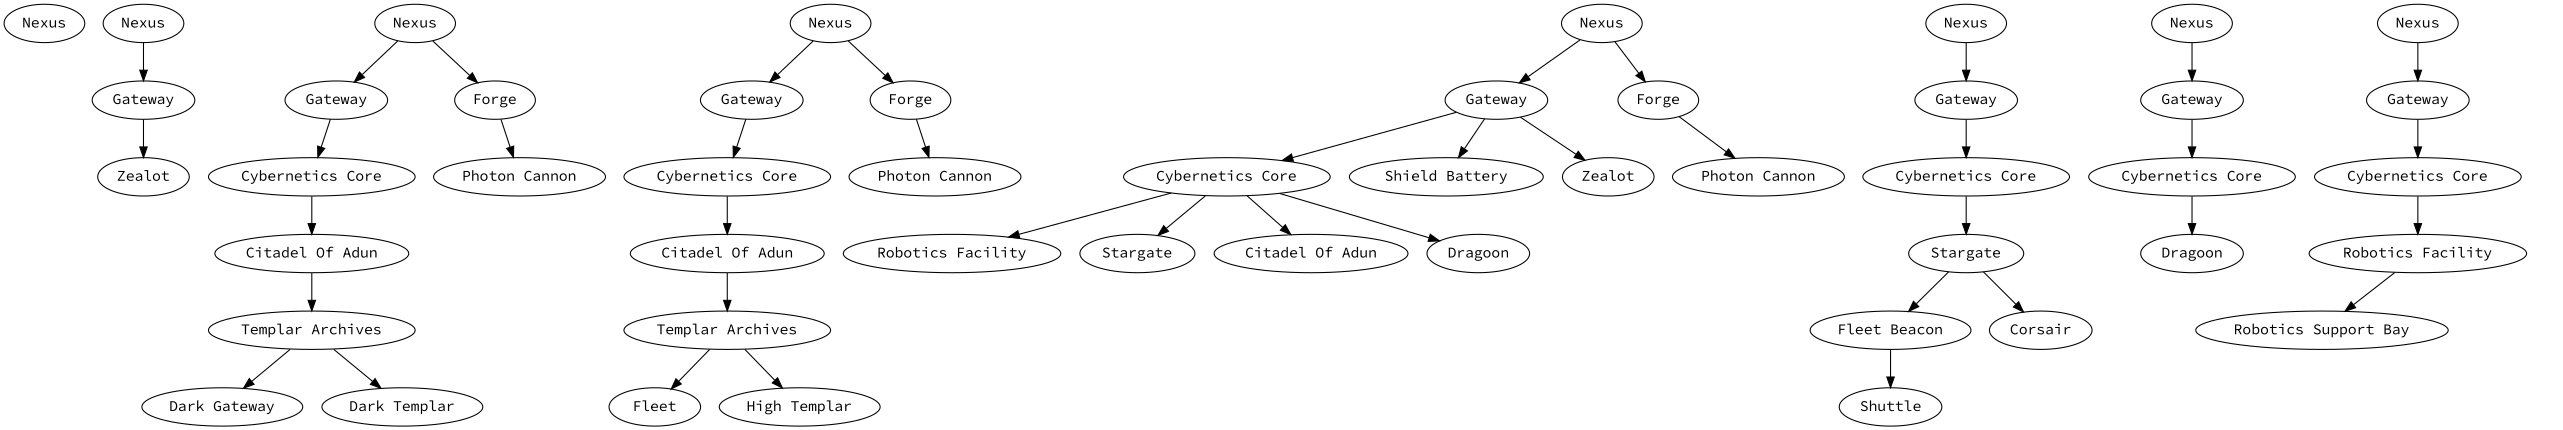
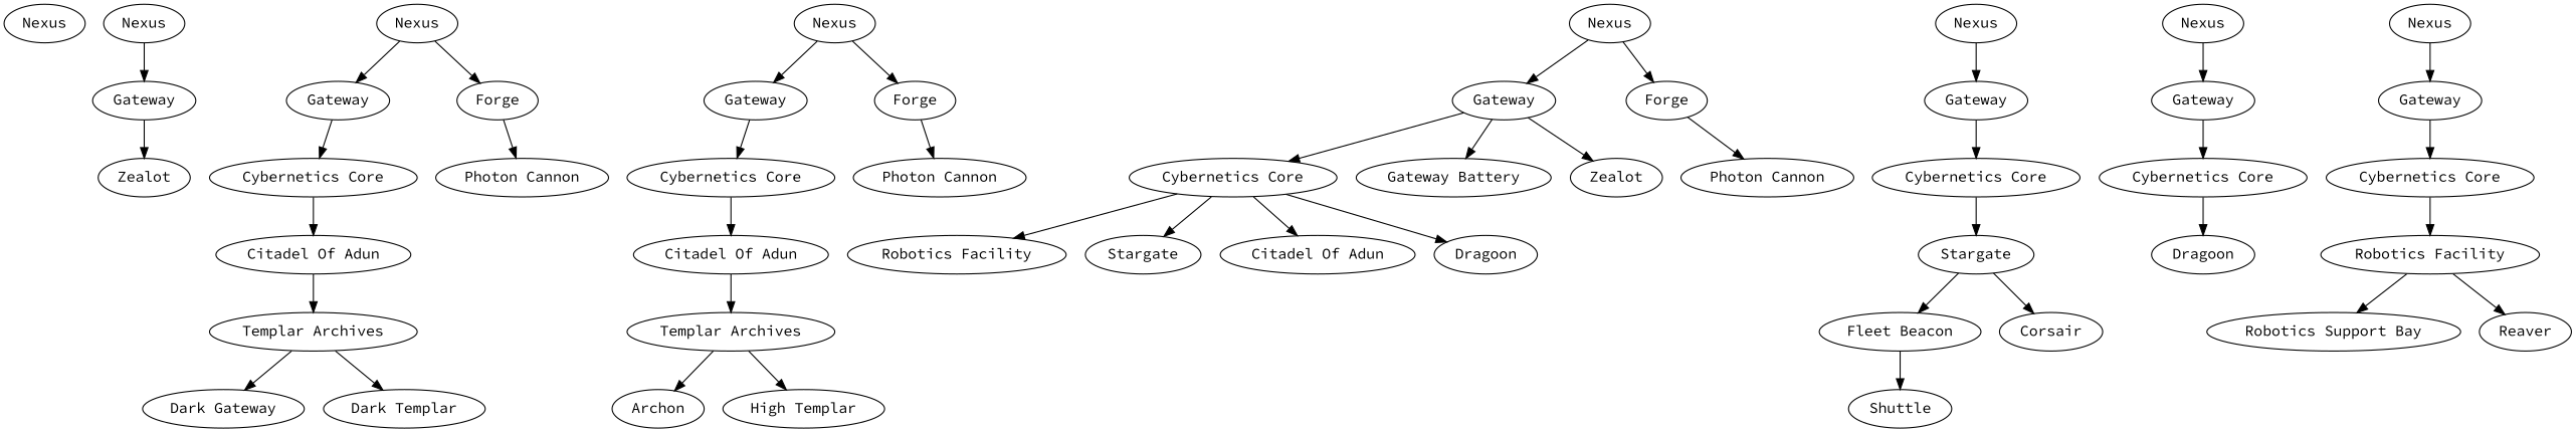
  digraph {
    fontname="Source Code Pro"
    node [depth=2 fontname="Source Code Pro" penwidth=1 strength=1 x=0 y=0 z=0.5]
    edge [fontname="Source Code Pro"]
    n1 [depth=0 label=Nexus z=0]
    n2 [depth=0 label=Nexus z=1]
    n3 [depth=1 label=Gateway y=0.5 z=1]
    n4 [label=Zealot y=1 z=1]
    n5 [depth=0 label=Nexus x=-0 z=0]
    n6 [depth=1 label=Gateway x=-0.05 z=0]
    n7 [depth=1 label=Forge x=-0.05 z=0]
    n8 [label="Cybernetics Core" x=-0.1 z=0]
    n9 [label="Photon Cannon" x=-0.1 z=0]
    n10 [depth=3 label="Citadel Of Adun" x=-0.15 z=0]
    n11 [depth=4 label="Templar Archives" x=-0.2 z=0]
    n12 [depth=5 label="Dark Gateway" x=-0.25 z=0]
    n13 [depth=5 label="Dark Templar" x=-0.25 z=0]
    n14 [depth=0 label=Nexus x=-0]
    n15 [depth=1 label=Gateway x=-0.1]
    n16 [depth=1 label=Forge x=-0.1]
    n17 [label="Cybernetics Core" x=-0.2]
    n18 [label="Photon Cannon" x=-0.2]
    n19 [depth=3 label="Citadel Of Adun" x=-0.3]
    n20 [depth=4 label="Templar Archives" x=-0.4]
-   n21 [depth=5 label=Fleet x=-0.5]
+   n21 [depth=5 label=Archon x=-0.5]
    n22 [depth=5 label="High Templar" x=-0.5]
    n23 [depth=0 label=Nexus z=0.75]
    n24 [depth=1 label=Gateway y=0.333333 z=0.75]
    n25 [depth=1 label=Forge y=0.333333 z=0.75]
    n26 [label="Cybernetics Core" y=0.666667 z=0.75]
-   n27 [label="Shield Battery" y=0.666667 z=0.75]
+   n27 [label="Gateway Battery" y=0.666667 z=0.75]
    n28 [label=Zealot y=0.666667 z=0.75]
    n29 [label="Photon Cannon" y=0.666667 z=0.75]
    n30 [depth=3 label="Robotics Facility" y=1 z=0.75]
    n31 [depth=3 label=Stargate y=1 z=0.75]
    n32 [depth=3 label="Citadel Of Adun" y=1 z=0.75]
    n33 [depth=3 label=Dragoon y=1 z=0.75]
    n34 [depth=0 label=Nexus x=-0 z=-0.75]
    n35 [depth=1 label=Gateway x=-0.25 z=-0.75]
    n36 [label="Cybernetics Core" x=-0.5 z=-0.75]
    n37 [depth=3 label=Stargate x=-0.75 z=-0.75]
    n38 [depth=4 label="Fleet Beacon" x=-1 z=-0.75]
    n39 [depth=4 label=Corsair x=-1 z=-0.75]
    n40 [depth=5 label=Shuttle x=0.25 z=-0.25]
    n41 [depth=0 label=Nexus]
    n42 [depth=1 label=Gateway]
    n43 [label="Cybernetics Core"]
    n44 [depth=3 label=Dragoon]
    n45 [depth=0 label=Nexus z=-0.25]
    n46 [depth=1 label=Gateway x=0.05 z=-0.25]
    n47 [label="Cybernetics Core" x=0.1 z=-0.25]
    n48 [depth=3 label="Robotics Facility" x=0.15 z=-0.25]
    n49 [depth=4 label="Robotics Support Bay" x=0.2 z=-0.25]
+   n50 [depth=4 label=Reaver x=0.2 z=-0.25]
    n2 -> n3
    n3 -> n4
    n5 -> n6
    n5 -> n7
    n6 -> n8
    n7 -> n9
    n8 -> n10
    n10 -> n11
    n11 -> n12
    n11 -> n13
    n14 -> n15
    n14 -> n16
    n15 -> n17
    n16 -> n18
    n17 -> n19
    n19 -> n20
    n20 -> n21
    n20 -> n22
    n23 -> n24
    n23 -> n25
    n24 -> n26
    n24 -> n27
    n24 -> n28
    n25 -> n29
    n26 -> n30
    n26 -> n31
    n26 -> n32
    n26 -> n33
    n34 -> n35
    n35 -> n36
    n36 -> n37
    n37 -> n38
    n37 -> n39
    n38 -> n40
    n41 -> n42
    n42 -> n43
    n43 -> n44
    n45 -> n46
    n46 -> n47
    n47 -> n48
    n48 -> n49
+   n48 -> n50
  }
